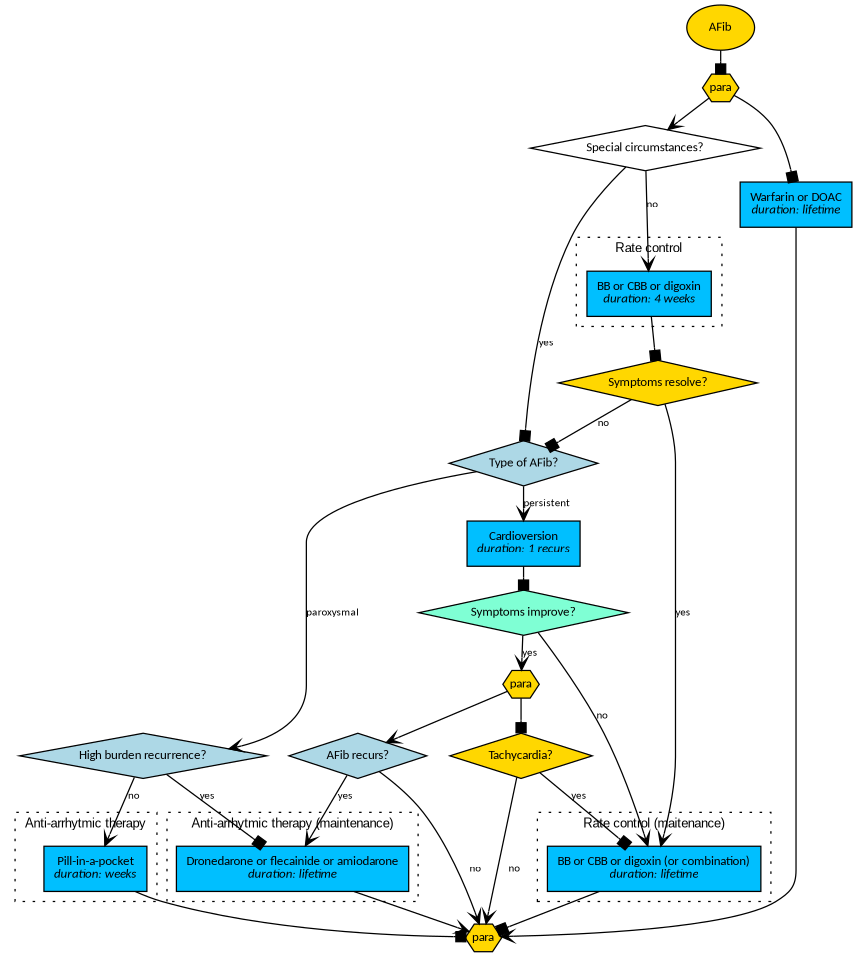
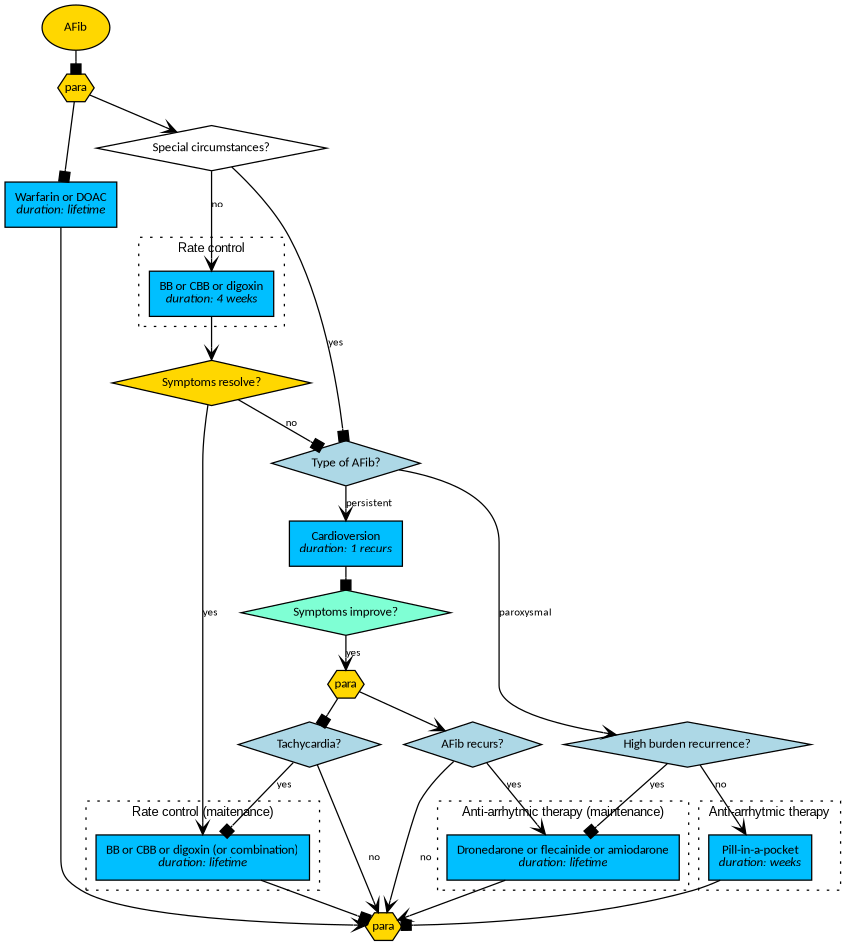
  digraph {
    newrank=true
    ranksep=0.25
    node [fillcolor=deepskyblue fontname=calibri fontsize=10 shape=diamond style=filled]
    edge [arrowhead=vee fontname=calibri fontsize=9]
    n1 [label=<BB or CBB or digoxin<br/><i>duration: 4 weeks</i>> shape=box]
    n2 [label=<BB or CBB or digoxin (or combination)<br/><i>duration: lifetime</i>> shape=box]
    n3 [label=<Dronedarone or flecainide or amiodarone<br/><i>duration: lifetime</i>> shape=box]
    n4 [label=<Pill-in-a-pocket<br/><i>duration: weeks</i>> shape=box]
    n5 [fillcolor=gold label="Symptoms resolve?"]
    n6 [fillcolor=gold fixedsize=true height=0.3 label=<para> shape=hexagon width=0.4]
    n7 [fillcolor=gold label=AFib shape=oval]
    n8 [fillcolor=gold fixedsize=true height=0.3 label=<para> shape=hexagon width=0.4]
    n9 [label=<Warfarin or DOAC<br/><i>duration: lifetime</i>> shape=box]
    n10 [fillcolor=white label="Special circumstances?"]
    n11 [label=<Cardioversion<br/><i>duration: 1 recurs</i>> shape=box]
    n12 [fillcolor=aquamarine label="Symptoms improve?"]
    n13 [fillcolor=gold fixedsize=true height=0.3 label=<para> shape=hexagon width=0.4]
    n14 [fillcolor=lightblue label="Type of AFib?"]
    n15 [fillcolor=lightblue label="High burden recurrence?"]
    n16 [fillcolor=lightblue label="AFib recurs?"]
-   n17 [fillcolor=gold label="Tachycardia?"]
+   n17 [fillcolor=lightblue label="Tachycardia?"]
    subgraph cluster_1 {
      fontname=arial
      fontsize=10
      label="Rate control"
      style=dotted
      n1
    }
    subgraph cluster_2 {
      fontname=arial
      fontsize=10
      label="Rate control (maitenance)"
      style=dotted
      n2
    }
    subgraph cluster_3 {
      fontname=arial
      fontsize=10
      label="Anti-arrhytmic therapy (maintenance)"
      style=dotted
      n3
    }
    subgraph cluster_4 {
      fontname=arial
      fontsize=10
      label="Anti-arrhytmic therapy"
      style=dotted
      n4
    }
-   n1 -> n5 [arrowhead=box]
+   n1 -> n5
    n2 -> n6 [arrowhead=box]
    n3 -> n6
    n4 -> n6 [arrowhead=box]
    n5 -> n2 [label=yes]
    n5 -> n14 [arrowhead=box label=no]
    n7 -> n8 [arrowhead=box]
    n8 -> n9 [arrowhead=box]
    n8 -> n10
    n9 -> n6
    n10 -> n1 [label=no]
    n10 -> n14 [arrowhead=box label=yes]
    n11 -> n12 [arrowhead=box]
-   n12 -> n2 [label=no]
    n12 -> n13 [label=yes]
    n13 -> n16
    n13 -> n17 [arrowhead=box]
    n14 -> n11 [label=persistent]
    n14 -> n15 [label=paroxysmal]
    n15 -> n3 [arrowhead=box label=yes]
    n15 -> n4 [label=no]
    n16 -> n3 [label=yes]
    n16 -> n6 [label=no]
    n17 -> n2 [arrowhead=box label=yes]
    n17 -> n6 [label=no]
  }
